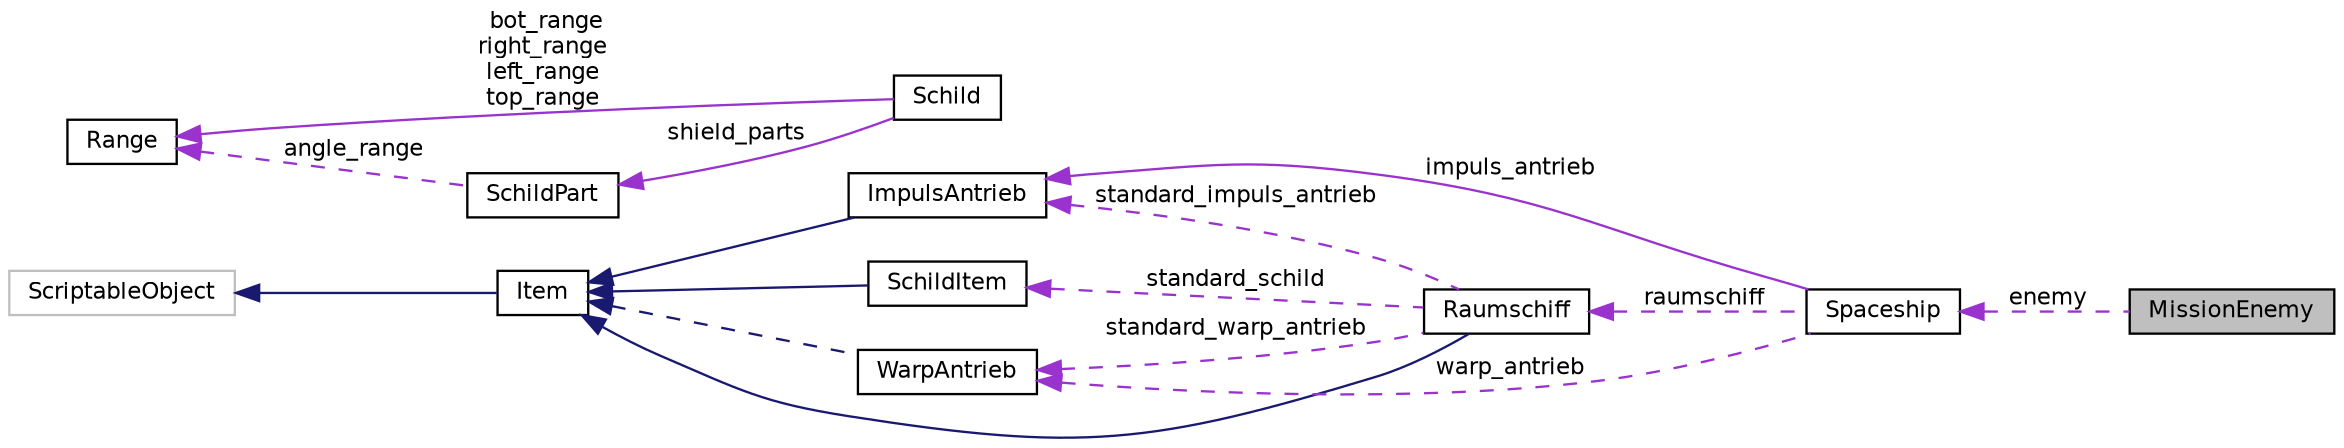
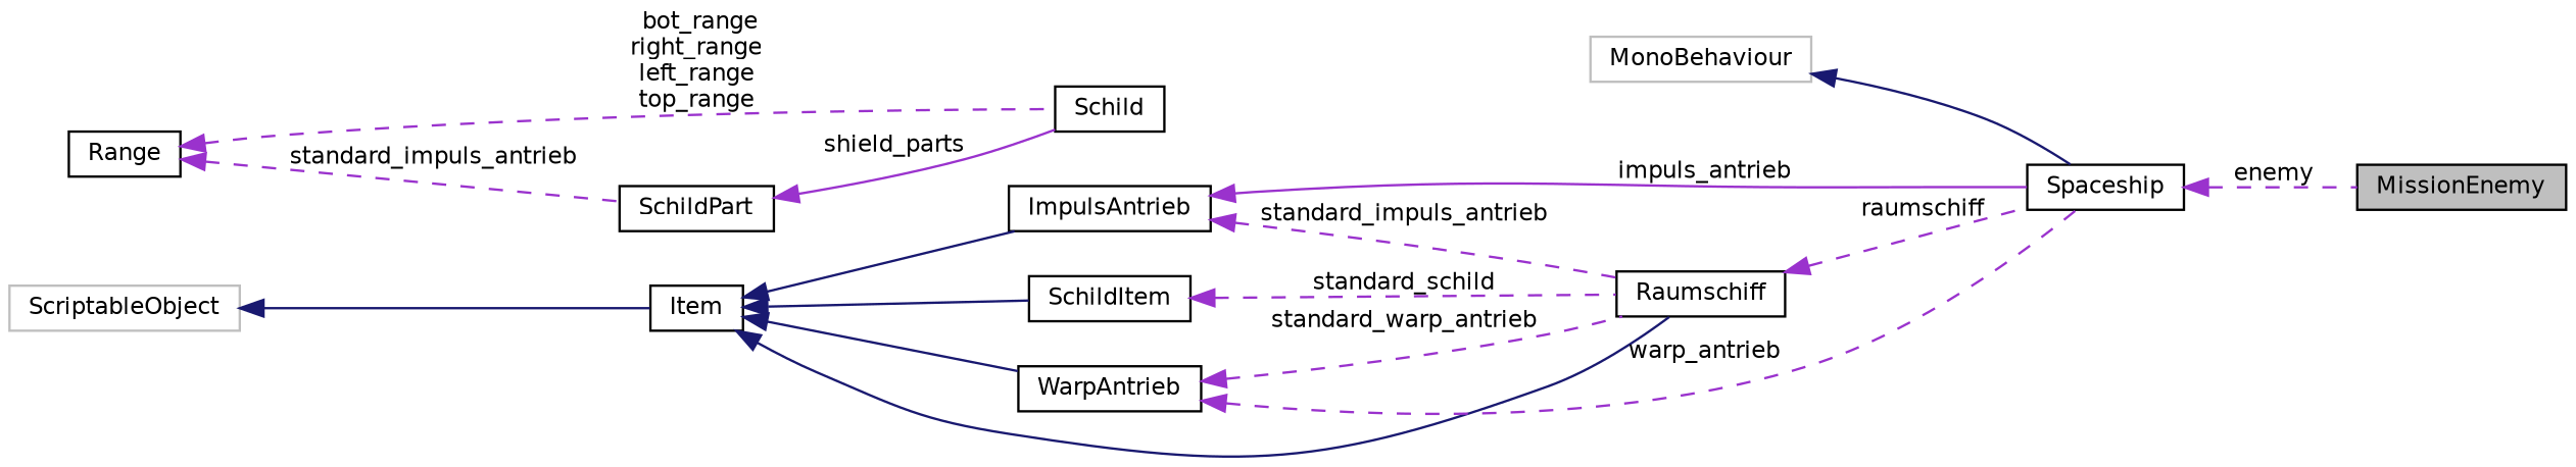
  digraph {
    rankdir=LR
    node [color=black fillcolor=white fontname=Helvetica fontsize=10 shape=record style=filled]
    edge [color=darkorchid3 dir=back fontname=Helvetica fontsize=10 labelfontname=Helvetica labelfontsize=10 style=dashed]
    n1 [fillcolor=grey75 fontcolor=black height=0.2 label=MissionEnemy width=0.4]
    n2 [height=0.2 label=Spaceship width=0.4]
+   n3 [color=grey75 height=0.2 label=MonoBehaviour width=0.4]
    n4 [height=0.2 label=ImpulsAntrieb width=0.4]
    n5 [height=0.2 label=Raumschiff width=0.4]
    n6 [height=0.2 label=Item width=0.4]
    n7 [height=0.2 label=WarpAntrieb width=0.4]
    n8 [height=0.2 label=SchildItem width=0.4]
    n9 [color=grey75 height=0.2 label=ScriptableObject width=0.4]
    n10 [height=0.2 label=Schild width=0.4]
    n11 [height=0.2 label=Range width=0.4]
    n12 [height=0.2 label=SchildPart width=0.4]
    n2 -> n1 [label=" enemy"]
+   n3 -> n2 [color=midnightblue style=solid]
    n4 -> n2 [label=" impuls_antrieb" style=solid]
    n4 -> n5 [label=" standard_impuls_antrieb"]
    n5 -> n2 [label=" raumschiff"]
    n6 -> n4 [color=midnightblue style=solid]
    n6 -> n5 [color=midnightblue style=solid]
-   n6 -> n7 [color=midnightblue]
+   n6 -> n7 [color=midnightblue style=solid]
    n6 -> n8 [color=midnightblue style=solid]
    n7 -> n2 [label=" warp_antrieb"]
    n7 -> n5 [label=" standard_warp_antrieb"]
    n8 -> n5 [label=" standard_schild"]
    n9 -> n6 [color=midnightblue style=solid]
-   n11 -> n10 [label=" bot_range\nright_range\nleft_range\ntop_range" style=solid]
-   n11 -> n12 [label=" angle_range"]
+   n11 -> n10 [label=" bot_range\nright_range\nleft_range\ntop_range"]
+   n11 -> n12 [label=" standard_impuls_antrieb"]
    n12 -> n10 [label=" shield_parts" style=solid]
  }
